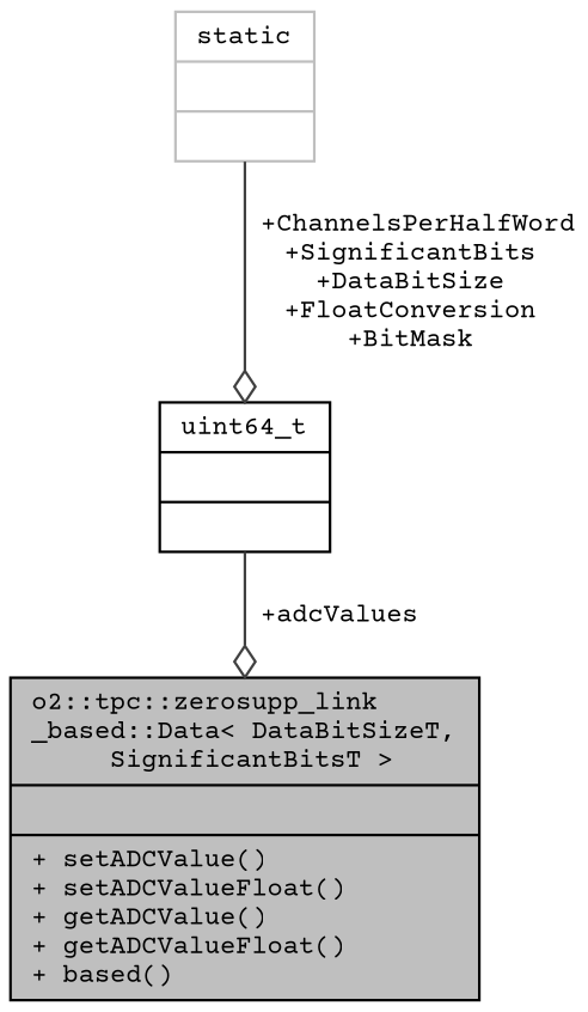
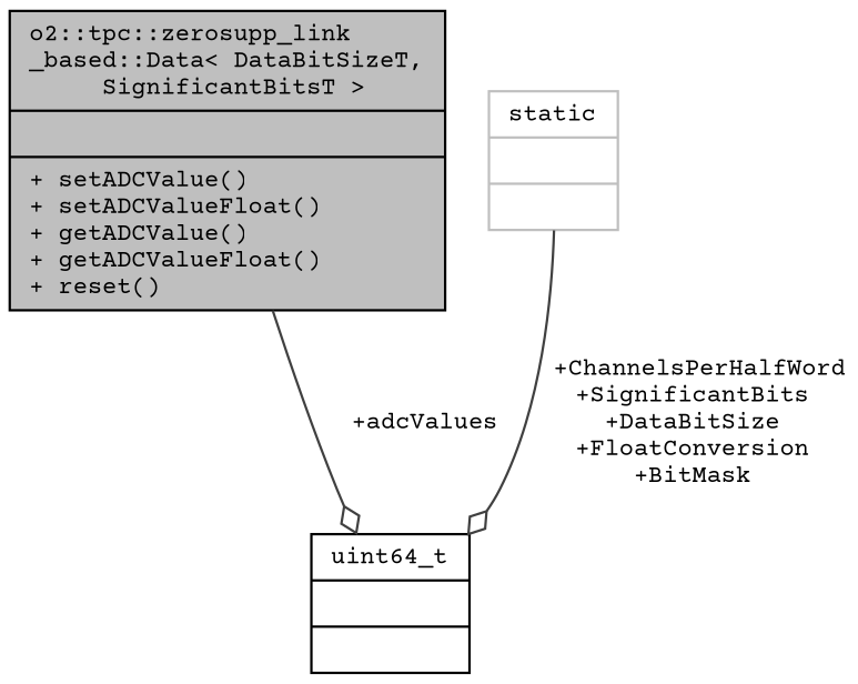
  digraph {
    fontname="Courier Prime"
    node [color=black fontname="Courier Prime" fontsize=10 shape=record]
    edge [arrowhead=odiamond color=grey25 fontname="Courier Prime" fontsize=10 labelfontname=Helvetica labelfontsize=10 style=solid]
-   n1 [fillcolor=grey75 fontcolor=black height=0.2 label="{o2::tpc::zerosupp_link\l_based::Data\< DataBitSizeT,\l SignificantBitsT \>\n||+ setADCValue()\l+ setADCValueFloat()\l+ getADCValue()\l+ getADCValueFloat()\l+ based()\l}" style=filled width=0.4]
+   n1 [fillcolor=grey75 fontcolor=black height=0.2 label="{o2::tpc::zerosupp_link\l_based::Data\< DataBitSizeT,\l SignificantBitsT \>\n||+ setADCValue()\l+ setADCValueFloat()\l+ getADCValue()\l+ getADCValueFloat()\l+ reset()\l}" style=filled width=0.4]
    n2 [height=0.2 label="{uint64_t\n||}" width=0.4]
    n3 [color=grey75 height=0.2 label="{static\n||}" width=0.4]
-   n2 -> n1 [label=" +adcValues"]
+   n1 -> n2 [label=" +adcValues"]
    n3 -> n2 [label=" +ChannelsPerHalfWord\n+SignificantBits\n+DataBitSize\n+FloatConversion\n+BitMask"]
  }
